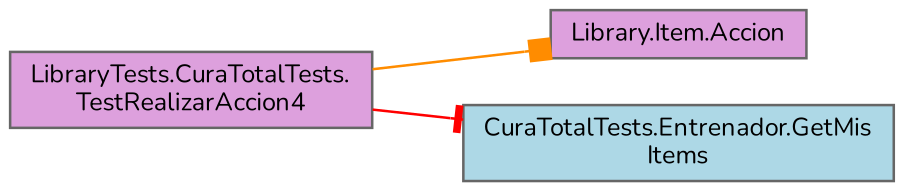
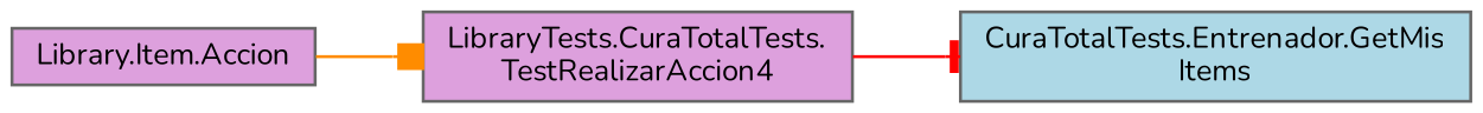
  digraph {
    fontname=Nunito
    rankdir=LR
    node [color=grey40 fillcolor=plum fontname=Nunito fontsize=10 shape=box style=filled]
    edge [fontname=Nunito fontsize=10 labelfontname=Helvetica labelfontsize=10 style=solid]
    n1 [color=gray40 fontcolor=black height=0.2 label="LibraryTests.CuraTotalTests.\lTestRealizarAccion4" width=0.4]
    n2 [height=0.2 label="Library.Item.Accion" width=0.4]
    n3 [fillcolor=lightblue height=0.2 label="CuraTotalTests.Entrenador.GetMis\lItems" width=0.4]
-   n1 -> n2 [arrowhead=box color=darkorange]
+   n2 -> n1 [arrowhead=box color=darkorange]
    n1 -> n3 [arrowhead=tee color=red]
  }
